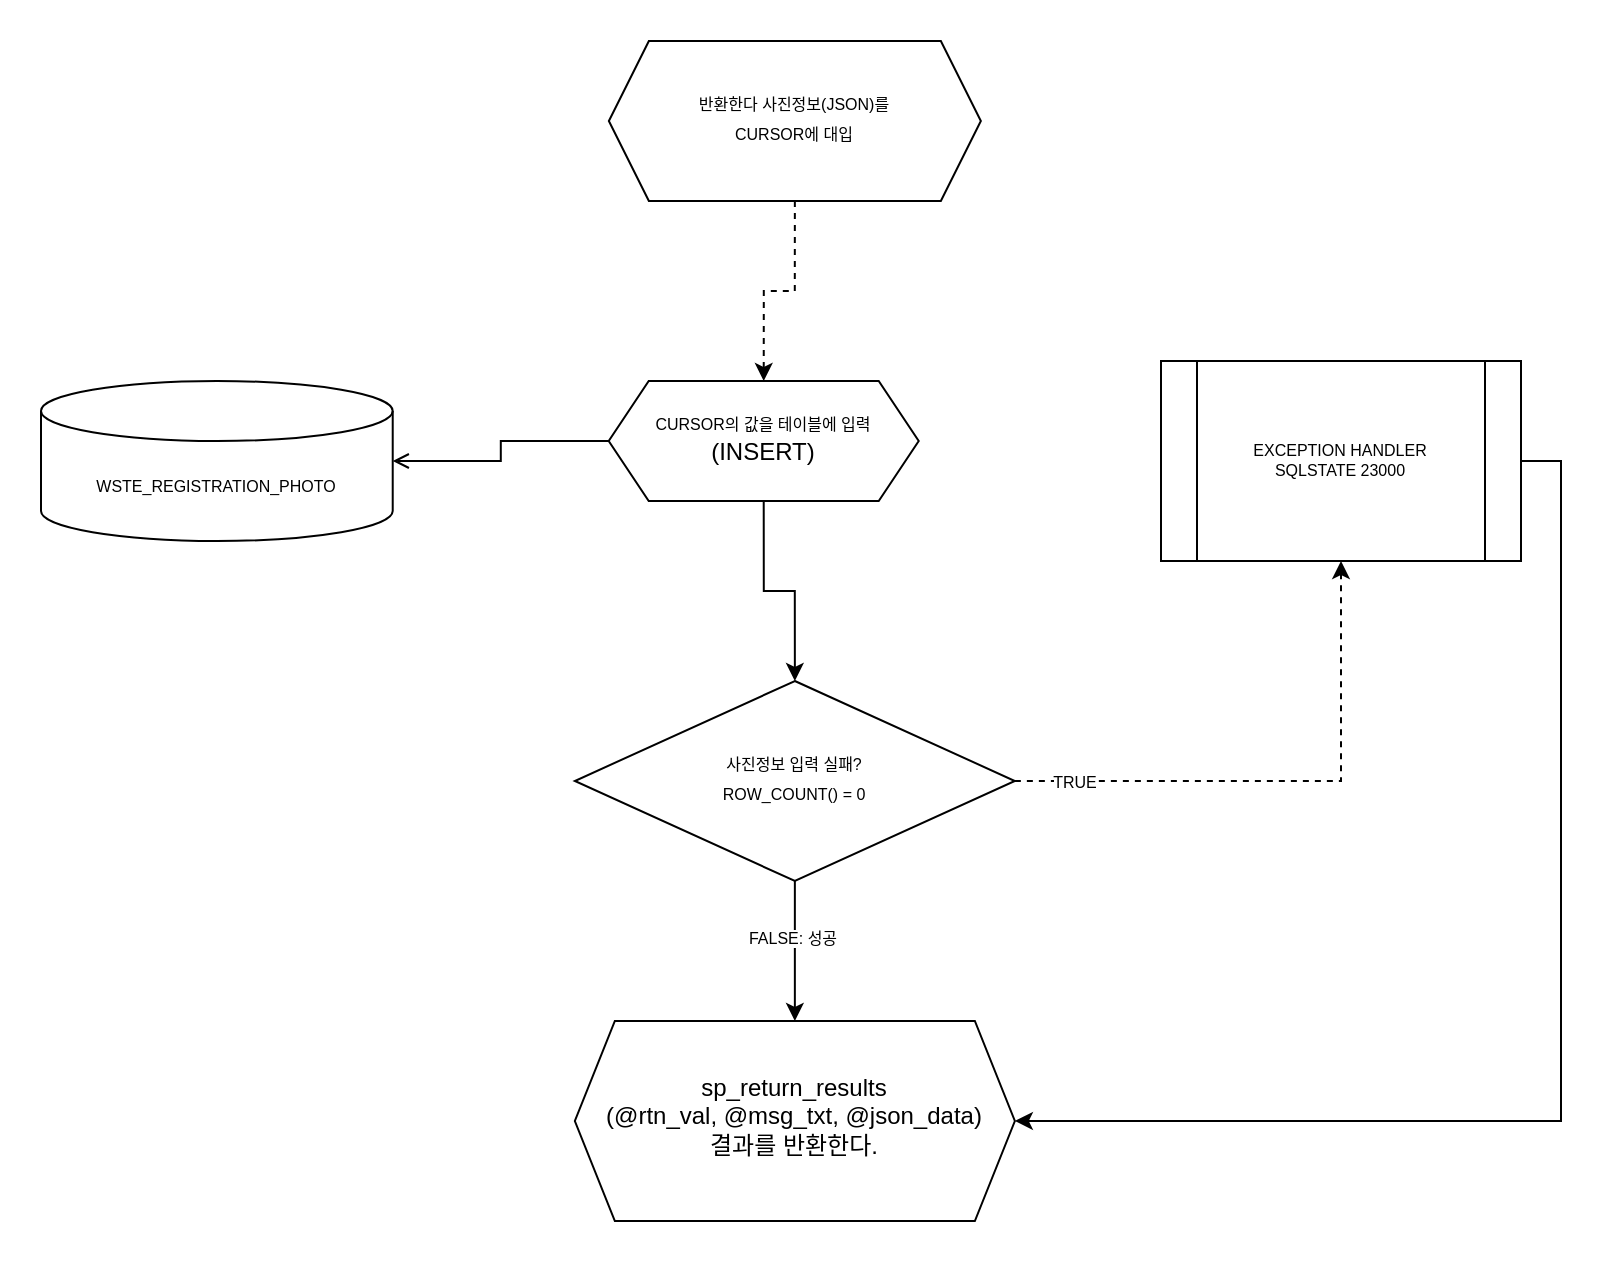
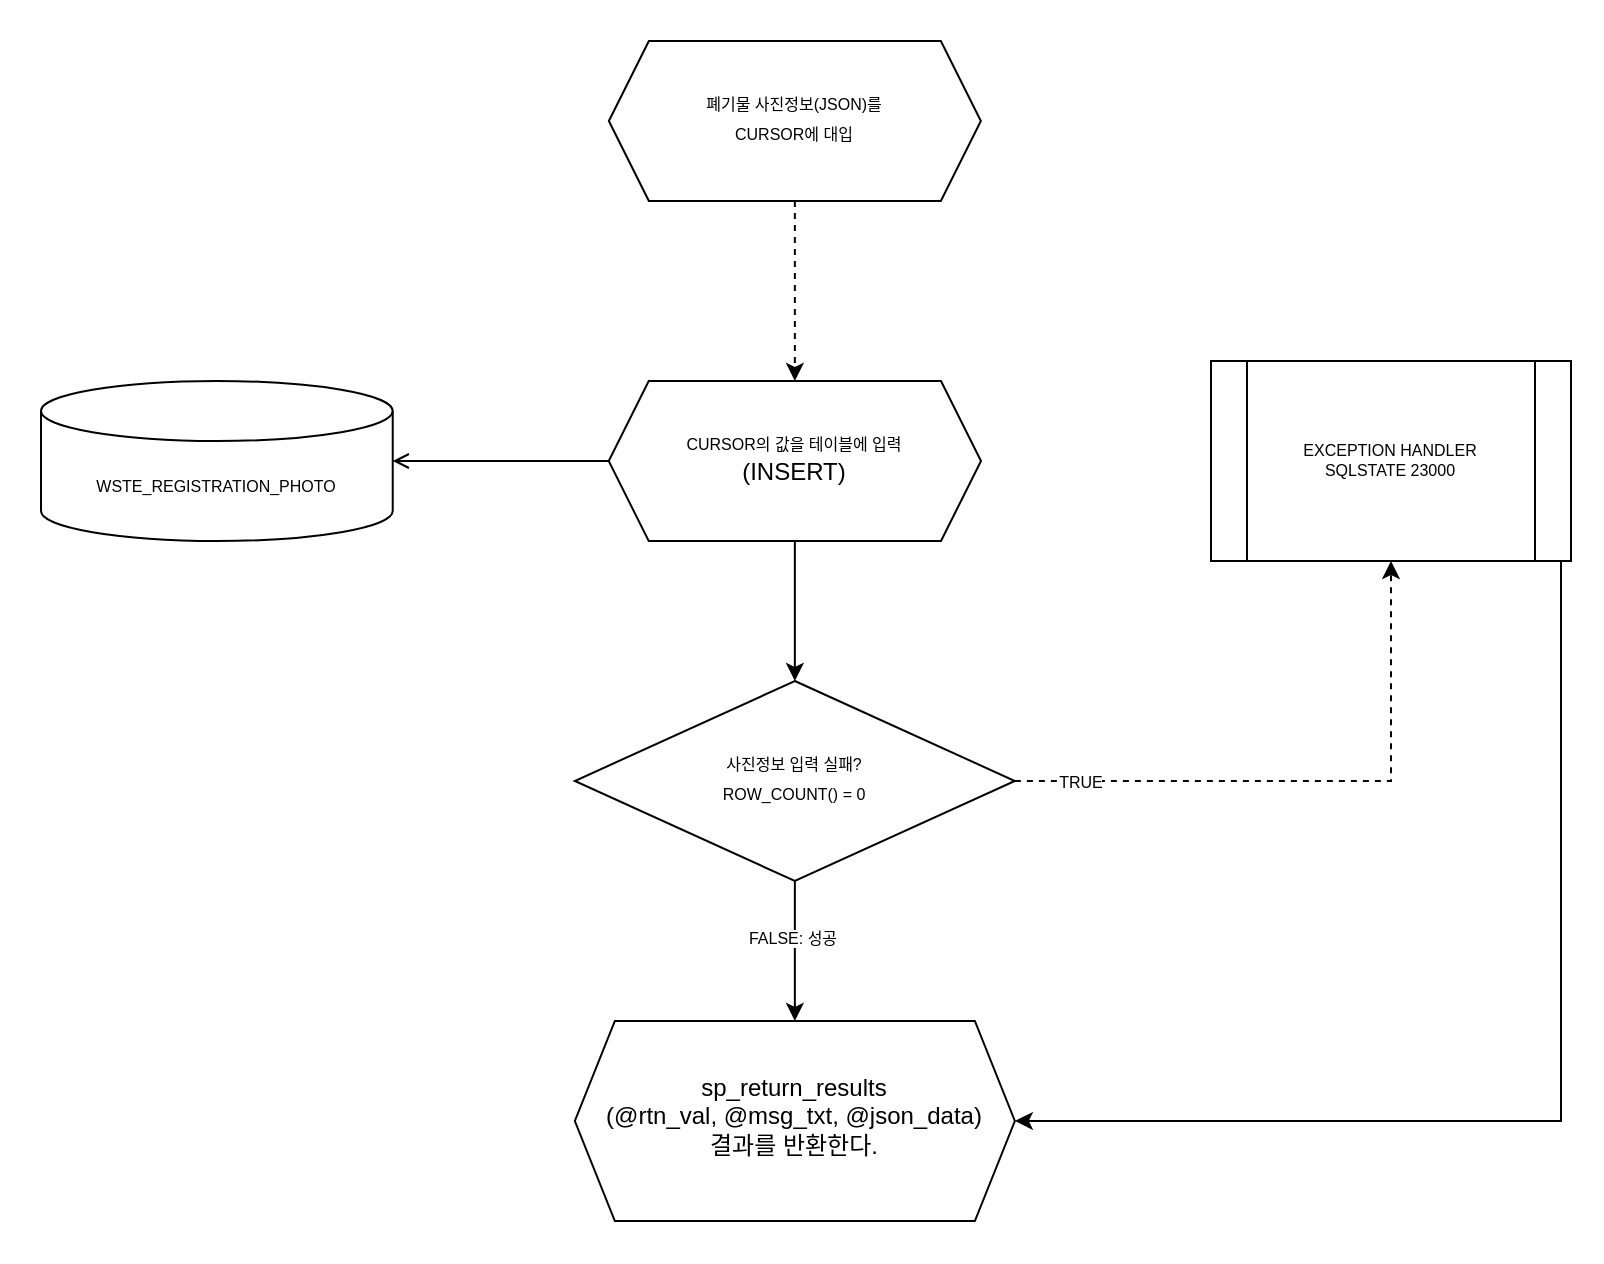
  <mxCell id="0" />
  <mxCell id="1" parent="0" />
- <mxCell id="2" value="&lt;span style=&quot;font-size: 8px&quot;&gt;반환한다 사진정보(JSON)를 &lt;br&gt;CURSOR에 대입&lt;/span&gt;" style="shape=hexagon;perimeter=hexagonPerimeter2;whiteSpace=wrap;html=1;fixedSize=1;shadow=0;strokeWidth=1;spacing=6;spacingTop=-4;" vertex="1" parent="1"><mxGeometry x="303.93" y="20" width="186" height="80" as="geometry" /></mxCell>
+ <mxCell id="2" value="&lt;span style=&quot;font-size: 8px&quot;&gt;폐기물 사진정보(JSON)를 &lt;br&gt;CURSOR에 대입&lt;/span&gt;" style="shape=hexagon;perimeter=hexagonPerimeter2;whiteSpace=wrap;html=1;fixedSize=1;shadow=0;strokeWidth=1;spacing=6;spacingTop=-4;" vertex="1" parent="1"><mxGeometry x="303.93" y="20" width="186" height="80" as="geometry" /></mxCell>
  <mxCell id="3" value="" style="edgeStyle=orthogonalEdgeStyle;rounded=0;orthogonalLoop=1;jettySize=auto;html=1;entryX=0.5;entryY=0;entryDx=0;entryDy=0;exitX=0.5;exitY=1;exitDx=0;exitDy=0;dashed=1;" edge="1" parent="1" source="2" target="5"><mxGeometry relative="1" as="geometry"><mxPoint x="396.93" y="110" as="sourcePoint" /><mxPoint x="429.93" y="170" as="targetPoint" /></mxGeometry></mxCell>
  <mxCell id="4" style="edgeStyle=orthogonalEdgeStyle;rounded=0;orthogonalLoop=1;jettySize=auto;html=1;entryX=1;entryY=0.5;entryDx=0;entryDy=0;entryPerimeter=0;fontSize=8;endArrow=open;" edge="1" parent="1" source="5" target="7"><mxGeometry relative="1" as="geometry" /></mxCell>
- <mxCell id="5" value="&lt;span style=&quot;font-size: 8px&quot;&gt;CURSOR의 값을 테이블에 입력&lt;br&gt;&lt;/span&gt;(INSERT)" style="shape=hexagon;perimeter=hexagonPerimeter2;whiteSpace=wrap;html=1;fixedSize=1;shadow=0;strokeWidth=1;spacing=6;spacingTop=-4;" vertex="1" parent="1"><mxGeometry x="303.86" y="190" width="155" height="60" as="geometry" /></mxCell>
+ <mxCell id="5" value="&lt;span style=&quot;font-size: 8px&quot;&gt;CURSOR의 값을 테이블에 입력&lt;br&gt;&lt;/span&gt;(INSERT)" style="shape=hexagon;perimeter=hexagonPerimeter2;whiteSpace=wrap;html=1;fixedSize=1;shadow=0;strokeWidth=1;spacing=6;spacingTop=-4;" vertex="1" parent="1"><mxGeometry x="303.86" y="190" width="186.14" height="80" as="geometry" /></mxCell>
  <mxCell id="6" value="" style="edgeStyle=orthogonalEdgeStyle;rounded=0;orthogonalLoop=1;jettySize=auto;html=1;fontSize=8;entryX=0.5;entryY=0;entryDx=0;entryDy=0;exitX=0.5;exitY=1;exitDx=0;exitDy=0;" edge="1" parent="1" source="5" target="12"><mxGeometry relative="1" as="geometry"><mxPoint x="410" y="280" as="sourcePoint" /><mxPoint x="430" y="330" as="targetPoint" /></mxGeometry></mxCell>
  <mxCell id="7" value="&lt;span style=&quot;font-size: 8px&quot;&gt;WSTE_REGISTRATION_PHOTO&lt;/span&gt;" style="shape=cylinder3;whiteSpace=wrap;html=1;boundedLbl=1;backgroundOutline=1;size=15;fontSize=8;" vertex="1" parent="1"><mxGeometry x="20" y="190" width="175.86" height="80" as="geometry" /></mxCell>
  <mxCell id="8" style="edgeStyle=orthogonalEdgeStyle;rounded=0;orthogonalLoop=1;jettySize=auto;html=1;entryX=0.5;entryY=1;entryDx=0;entryDy=0;fontSize=8;dashed=1;" edge="1" parent="1" source="12" target="14"><mxGeometry relative="1" as="geometry" /></mxCell>
  <mxCell id="9" value="TRUE" style="edgeLabel;html=1;align=center;verticalAlign=middle;resizable=0;points=[];fontSize=8;" vertex="1" connectable="0" parent="8"><mxGeometry x="-0.778" relative="1" as="geometry"><mxPoint as="offset" /></mxGeometry></mxCell>
  <mxCell id="10" value="" style="edgeStyle=orthogonalEdgeStyle;rounded=0;orthogonalLoop=1;jettySize=auto;html=1;fontSize=8;" edge="1" parent="1" source="12" target="15"><mxGeometry relative="1" as="geometry" /></mxCell>
  <mxCell id="11" value="FALSE: 성공" style="edgeLabel;html=1;align=center;verticalAlign=middle;resizable=0;points=[];fontSize=8;" vertex="1" connectable="0" parent="10"><mxGeometry x="-0.186" y="-1" relative="1" as="geometry"><mxPoint as="offset" /></mxGeometry></mxCell>
  <mxCell id="12" value="&lt;font style=&quot;font-size: 8px&quot;&gt;사진정보 입력 실패?&lt;br&gt;ROW_COUNT() = 0&lt;/font&gt;" style="rhombus;whiteSpace=wrap;html=1;shadow=0;strokeWidth=1;spacing=6;spacingTop=-4;" vertex="1" parent="1"><mxGeometry x="286.93" y="340" width="220" height="100" as="geometry" /></mxCell>
  <mxCell id="13" style="edgeStyle=orthogonalEdgeStyle;rounded=0;orthogonalLoop=1;jettySize=auto;html=1;entryX=1;entryY=0.5;entryDx=0;entryDy=0;fontSize=8;" edge="1" parent="1" source="14" target="15"><mxGeometry relative="1" as="geometry"><Array as="points"><mxPoint x="780" y="230" /><mxPoint x="780" y="560" /></Array></mxGeometry></mxCell>
- <mxCell id="14" value="EXCEPTION HANDLER&lt;br&gt;SQLSTATE 23000" style="shape=process;whiteSpace=wrap;html=1;backgroundOutline=1;fontSize=8;" vertex="1" parent="1"><mxGeometry x="580" y="180" width="180" height="100" as="geometry" /></mxCell>
+ <mxCell id="14" value="EXCEPTION HANDLER&lt;br&gt;SQLSTATE 23000" style="shape=process;whiteSpace=wrap;html=1;backgroundOutline=1;fontSize=8;" vertex="1" parent="1"><mxGeometry x="605" y="180" width="180" height="100" as="geometry" /></mxCell>
  <mxCell id="15" value="sp_return_results&lt;br&gt;(@rtn_val, @msg_txt, @json_data)&lt;br&gt;결과를 반환한다." style="shape=hexagon;perimeter=hexagonPerimeter2;whiteSpace=wrap;html=1;fixedSize=1;shadow=0;strokeWidth=1;spacing=6;spacingTop=-4;" vertex="1" parent="1"><mxGeometry x="286.93" y="510" width="220" height="100" as="geometry" /></mxCell>
